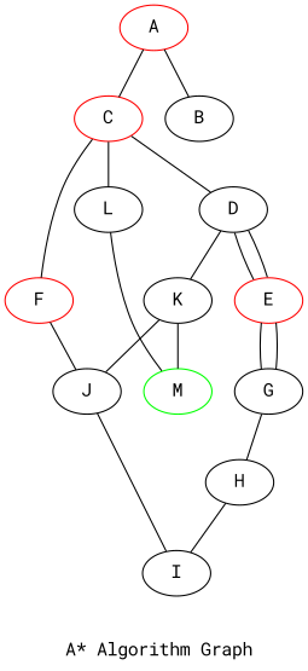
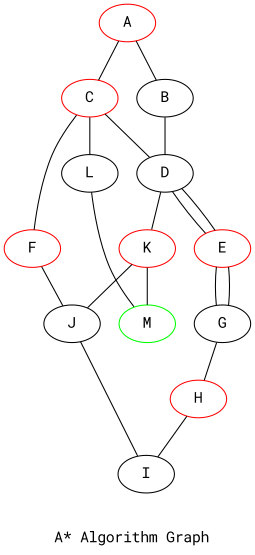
  graph {
    fontname="Roboto Mono"
    label="\n\n A* Algorithm Graph"
    node [fontname="Roboto Mono"]
    edge [fontname="Roboto Mono"]
    A [color=red]
    C [color=red]
    B
    F [color=red]
    D
    L
    J
-   K [color=black]
+   K [color=red]
    E [color=red]
    M [color=green]
    I
    G
-   H
+   H [color=red]
    A -- C
    A -- B
    C -- F
    C -- D
    C -- L
+   B -- D
    F -- J
    D -- K
    D -- E
    D -- E
    L -- M
    J -- I
    K -- J
    K -- M
    E -- G
    E -- G
    G -- H
    H -- I
  }
